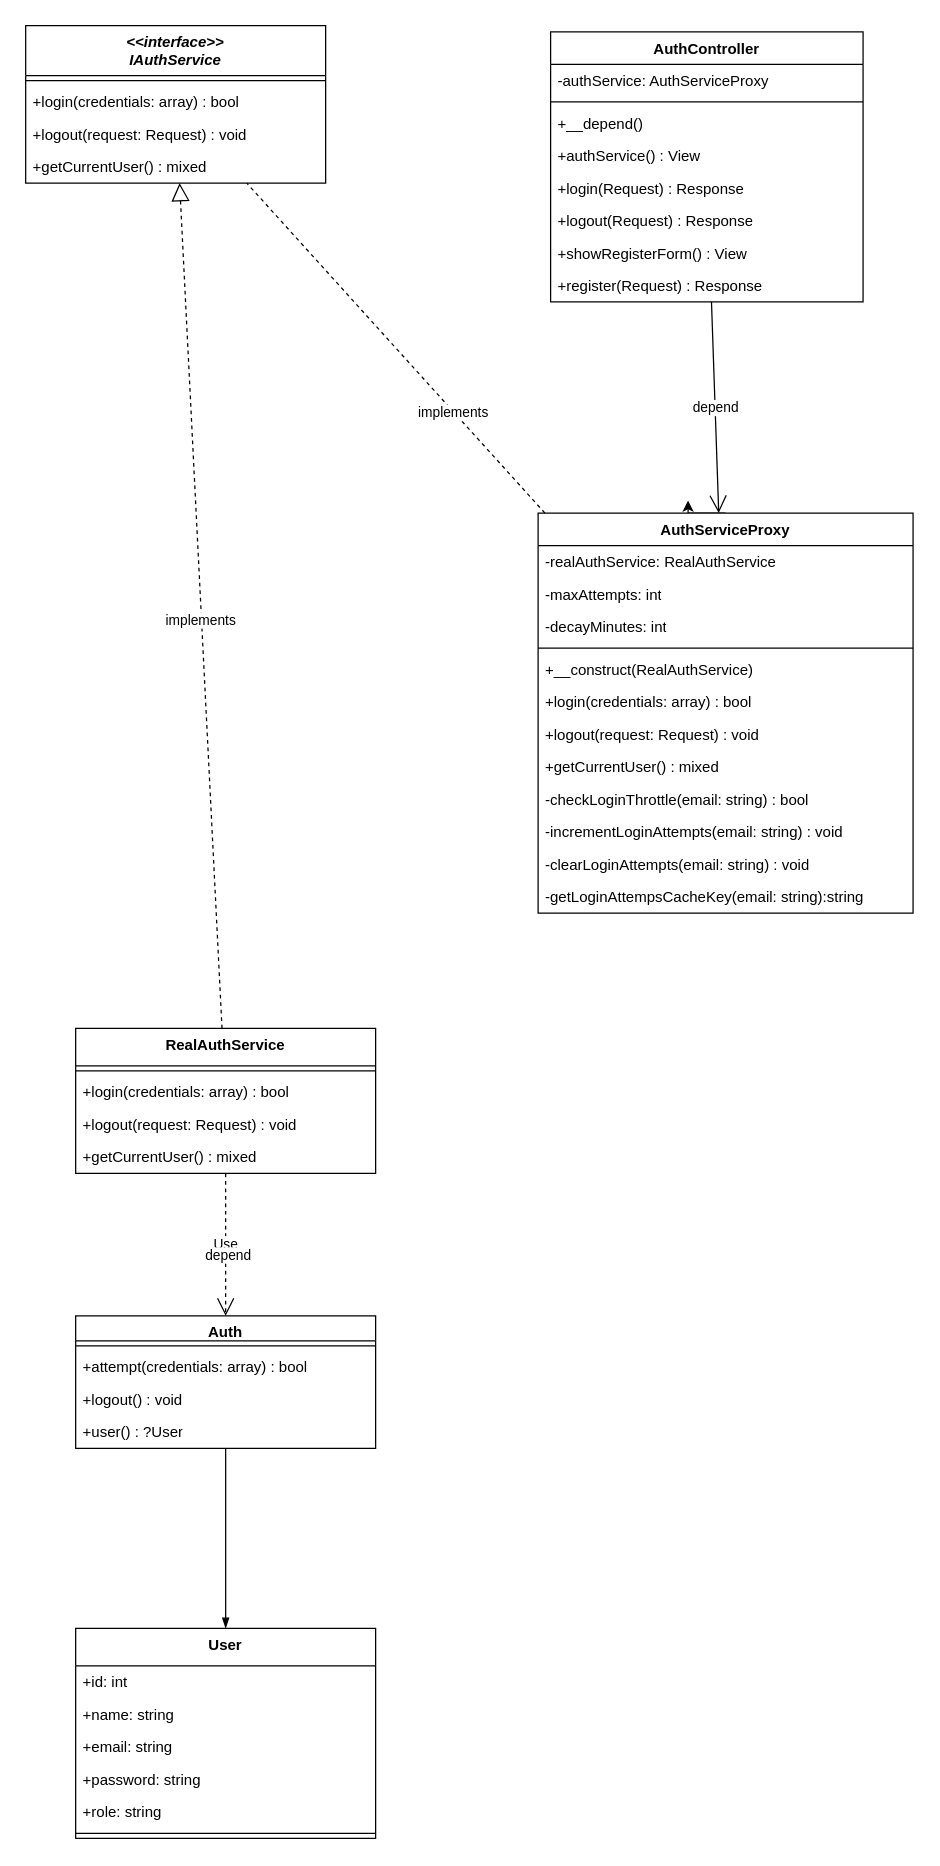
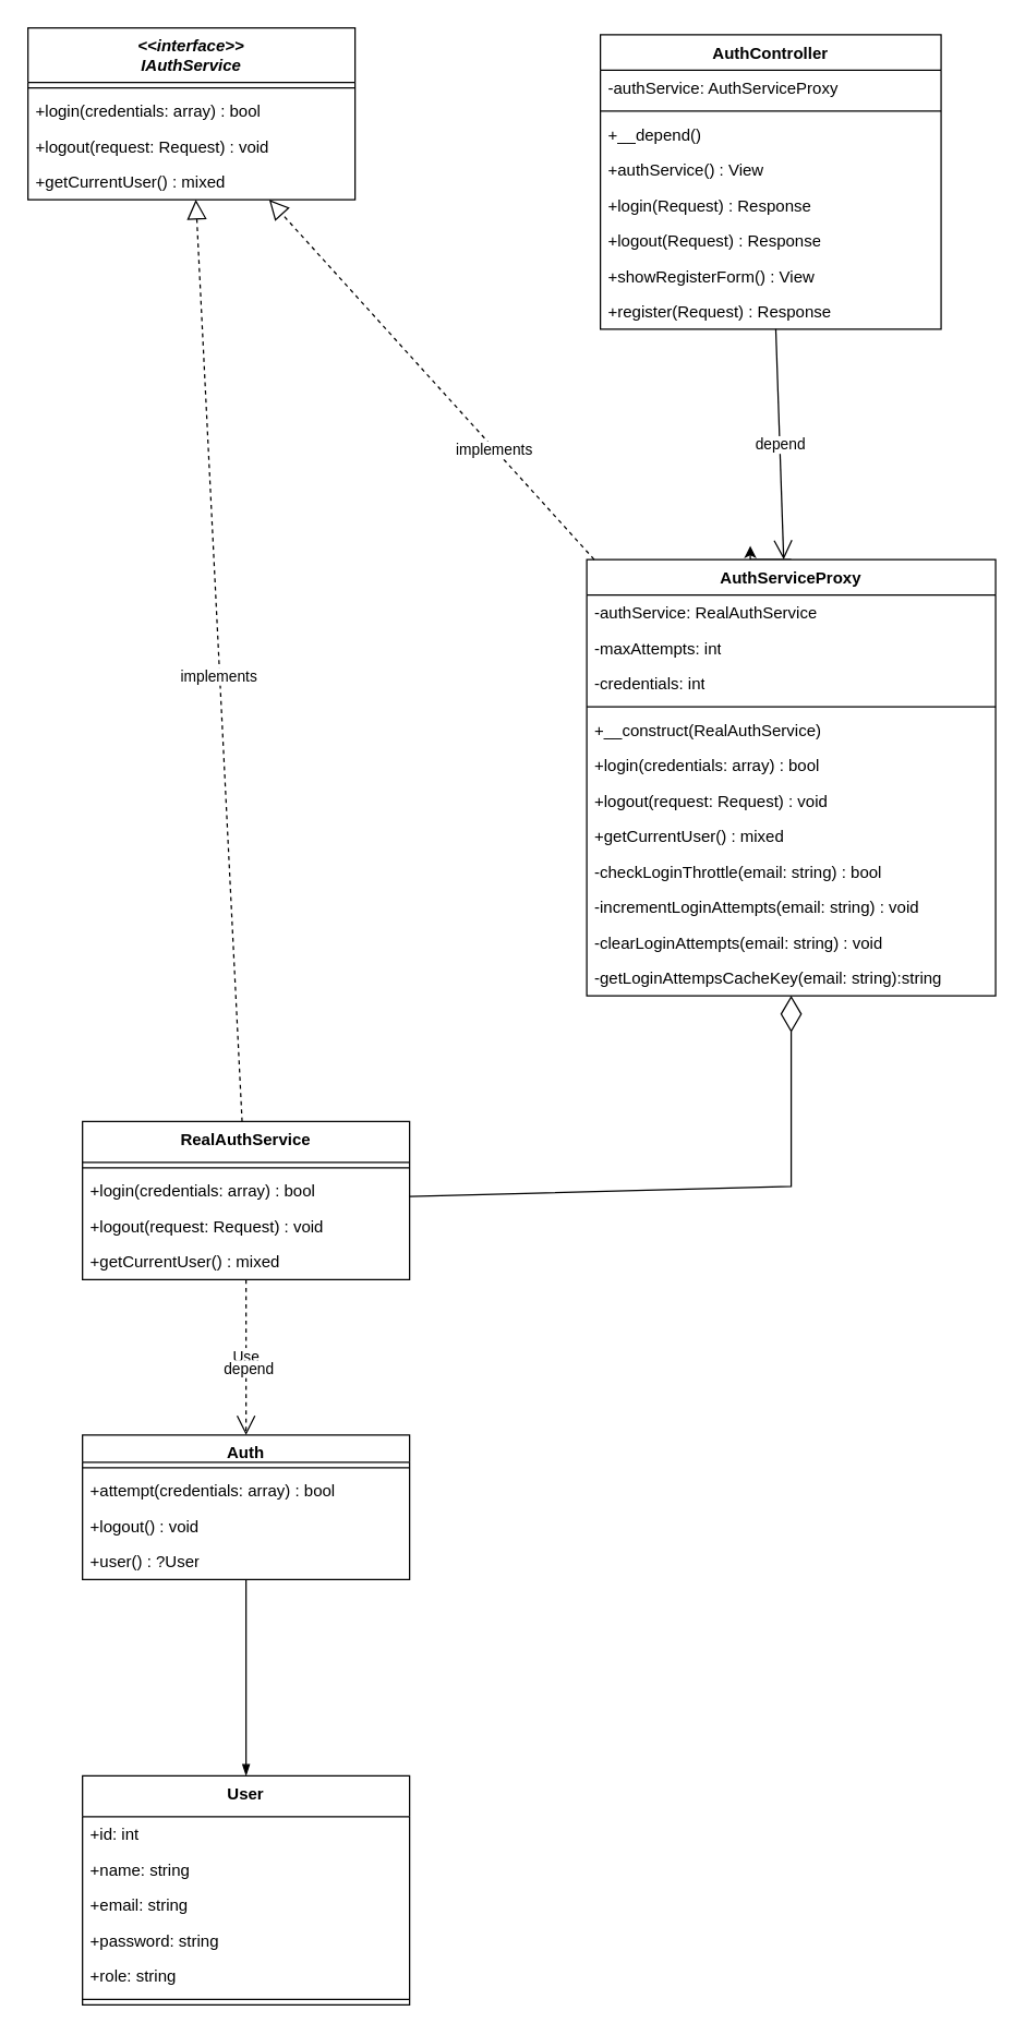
  <mxCell id="0" />
  <mxCell id="1" parent="0" />
  <mxCell id="2" value="&lt;i&gt;&amp;lt;&amp;lt;interface&amp;gt;&amp;gt;&lt;/i&gt;&lt;div&gt;&lt;i&gt;IAuthService&lt;/i&gt;&lt;br&gt;&lt;/div&gt;" style="swimlane;fontStyle=1;align=center;verticalAlign=top;childLayout=stackLayout;horizontal=1;startSize=40;horizontalStack=0;resizeParent=1;resizeParentMax=0;resizeLast=0;collapsible=1;marginBottom=0;whiteSpace=wrap;html=1;" vertex="1" parent="1"><mxGeometry x="20" y="20" width="240" height="126" as="geometry" /></mxCell>
  <mxCell id="3" value="" style="line;strokeWidth=1;fillColor=none;align=left;verticalAlign=middle;spacingTop=-1;spacingLeft=3;spacingRight=3;rotatable=0;labelPosition=right;points=[];portConstraint=eastwest;strokeColor=inherit;" vertex="1" parent="2"><mxGeometry y="40" width="240" height="8" as="geometry" /></mxCell>
  <mxCell id="4" value="+login(credentials: array) : bool" style="text;strokeColor=none;fillColor=none;align=left;verticalAlign=top;spacingLeft=4;spacingRight=4;overflow=hidden;rotatable=0;points=[[0,0.5],[1,0.5]];portConstraint=eastwest;whiteSpace=wrap;html=1;" vertex="1" parent="2"><mxGeometry y="48" width="240" height="26" as="geometry" /></mxCell>
  <mxCell id="5" value="+logout(request: Request) : void" style="text;strokeColor=none;fillColor=none;align=left;verticalAlign=top;spacingLeft=4;spacingRight=4;overflow=hidden;rotatable=0;points=[[0,0.5],[1,0.5]];portConstraint=eastwest;whiteSpace=wrap;html=1;" vertex="1" parent="2"><mxGeometry y="74" width="240" height="26" as="geometry" /></mxCell>
  <mxCell id="6" value="+getCurrentUser() : mixed" style="text;strokeColor=none;fillColor=none;align=left;verticalAlign=top;spacingLeft=4;spacingRight=4;overflow=hidden;rotatable=0;points=[[0,0.5],[1,0.5]];portConstraint=eastwest;whiteSpace=wrap;html=1;" vertex="1" parent="2"><mxGeometry y="100" width="240" height="26" as="geometry" /></mxCell>
  <mxCell id="7" value="AuthController" style="swimlane;fontStyle=1;align=center;verticalAlign=top;childLayout=stackLayout;horizontal=1;startSize=26;horizontalStack=0;resizeParent=1;resizeParentMax=0;resizeLast=0;collapsible=1;marginBottom=0;whiteSpace=wrap;html=1;" vertex="1" parent="1"><mxGeometry x="440" y="25" width="250" height="216" as="geometry" /></mxCell>
  <mxCell id="8" value="-authService: AuthServiceProxy" style="text;strokeColor=none;fillColor=none;align=left;verticalAlign=top;spacingLeft=4;spacingRight=4;overflow=hidden;rotatable=0;points=[[0,0.5],[1,0.5]];portConstraint=eastwest;whiteSpace=wrap;html=1;" vertex="1" parent="7"><mxGeometry y="26" width="250" height="26" as="geometry" /></mxCell>
  <mxCell id="9" value="" style="line;strokeWidth=1;fillColor=none;align=left;verticalAlign=middle;spacingTop=-1;spacingLeft=3;spacingRight=3;rotatable=0;labelPosition=right;points=[];portConstraint=eastwest;strokeColor=inherit;" vertex="1" parent="7"><mxGeometry y="52" width="250" height="8" as="geometry" /></mxCell>
  <mxCell id="10" value="+__depend()" style="text;strokeColor=none;fillColor=none;align=left;verticalAlign=top;spacingLeft=4;spacingRight=4;overflow=hidden;rotatable=0;points=[[0,0.5],[1,0.5]];portConstraint=eastwest;whiteSpace=wrap;html=1;" vertex="1" parent="7"><mxGeometry y="60" width="250" height="26" as="geometry" /></mxCell>
  <mxCell id="11" value="+authService() : View" style="text;strokeColor=none;fillColor=none;align=left;verticalAlign=top;spacingLeft=4;spacingRight=4;overflow=hidden;rotatable=0;points=[[0,0.5],[1,0.5]];portConstraint=eastwest;whiteSpace=wrap;html=1;" vertex="1" parent="7"><mxGeometry y="86" width="250" height="26" as="geometry" /></mxCell>
  <mxCell id="12" value="+login(Request) : Response" style="text;strokeColor=none;fillColor=none;align=left;verticalAlign=top;spacingLeft=4;spacingRight=4;overflow=hidden;rotatable=0;points=[[0,0.5],[1,0.5]];portConstraint=eastwest;whiteSpace=wrap;html=1;" vertex="1" parent="7"><mxGeometry y="112" width="250" height="26" as="geometry" /></mxCell>
  <mxCell id="13" value="+logout(Request) : Response" style="text;strokeColor=none;fillColor=none;align=left;verticalAlign=top;spacingLeft=4;spacingRight=4;overflow=hidden;rotatable=0;points=[[0,0.5],[1,0.5]];portConstraint=eastwest;whiteSpace=wrap;html=1;" vertex="1" parent="7"><mxGeometry y="138" width="250" height="26" as="geometry" /></mxCell>
  <mxCell id="14" value="+showRegisterForm() : View" style="text;strokeColor=none;fillColor=none;align=left;verticalAlign=top;spacingLeft=4;spacingRight=4;overflow=hidden;rotatable=0;points=[[0,0.5],[1,0.5]];portConstraint=eastwest;whiteSpace=wrap;html=1;" vertex="1" parent="7"><mxGeometry y="164" width="250" height="26" as="geometry" /></mxCell>
  <mxCell id="15" value="+register(Request) : Response" style="text;strokeColor=none;fillColor=none;align=left;verticalAlign=top;spacingLeft=4;spacingRight=4;overflow=hidden;rotatable=0;points=[[0,0.5],[1,0.5]];portConstraint=eastwest;whiteSpace=wrap;html=1;" vertex="1" parent="7"><mxGeometry y="190" width="250" height="26" as="geometry" /></mxCell>
  <mxCell id="16" style="edgeStyle=orthogonalEdgeStyle;rounded=0;orthogonalLoop=1;jettySize=auto;html=1;exitX=0.5;exitY=0;exitDx=0;exitDy=0;" edge="1" parent="1" source="17"><mxGeometry relative="1" as="geometry"><mxPoint x="550" y="400" as="targetPoint" /></mxGeometry></mxCell>
  <mxCell id="17" value="AuthServiceProxy" style="swimlane;fontStyle=1;align=center;verticalAlign=top;childLayout=stackLayout;horizontal=1;startSize=26;horizontalStack=0;resizeParent=1;resizeParentMax=0;resizeLast=0;collapsible=1;marginBottom=0;whiteSpace=wrap;html=1;" vertex="1" parent="1"><mxGeometry x="430" y="410" width="300" height="320" as="geometry" /></mxCell>
- <mxCell id="18" value="-realAuthService: RealAuthService" style="text;strokeColor=none;fillColor=none;align=left;verticalAlign=top;spacingLeft=4;spacingRight=4;overflow=hidden;rotatable=0;points=[[0,0.5],[1,0.5]];portConstraint=eastwest;whiteSpace=wrap;html=1;" vertex="1" parent="17"><mxGeometry y="26" width="300" height="26" as="geometry" /></mxCell>
+ <mxCell id="18" value="-authService: RealAuthService" style="text;strokeColor=none;fillColor=none;align=left;verticalAlign=top;spacingLeft=4;spacingRight=4;overflow=hidden;rotatable=0;points=[[0,0.5],[1,0.5]];portConstraint=eastwest;whiteSpace=wrap;html=1;" vertex="1" parent="17"><mxGeometry y="26" width="300" height="26" as="geometry" /></mxCell>
  <mxCell id="19" value="-maxAttempts: int" style="text;strokeColor=none;fillColor=none;align=left;verticalAlign=top;spacingLeft=4;spacingRight=4;overflow=hidden;rotatable=0;points=[[0,0.5],[1,0.5]];portConstraint=eastwest;whiteSpace=wrap;html=1;" vertex="1" parent="17"><mxGeometry y="52" width="300" height="26" as="geometry" /></mxCell>
- <mxCell id="20" value="-decayMinutes: int" style="text;strokeColor=none;fillColor=none;align=left;verticalAlign=top;spacingLeft=4;spacingRight=4;overflow=hidden;rotatable=0;points=[[0,0.5],[1,0.5]];portConstraint=eastwest;whiteSpace=wrap;html=1;" vertex="1" parent="17"><mxGeometry y="78" width="300" height="26" as="geometry" /></mxCell>
+ <mxCell id="20" value="-credentials: int" style="text;strokeColor=none;fillColor=none;align=left;verticalAlign=top;spacingLeft=4;spacingRight=4;overflow=hidden;rotatable=0;points=[[0,0.5],[1,0.5]];portConstraint=eastwest;whiteSpace=wrap;html=1;" vertex="1" parent="17"><mxGeometry y="78" width="300" height="26" as="geometry" /></mxCell>
  <mxCell id="21" value="" style="line;strokeWidth=1;fillColor=none;align=left;verticalAlign=middle;spacingTop=-1;spacingLeft=3;spacingRight=3;rotatable=0;labelPosition=right;points=[];portConstraint=eastwest;strokeColor=inherit;" vertex="1" parent="17"><mxGeometry y="104" width="300" height="8" as="geometry" /></mxCell>
  <mxCell id="22" value="+__construct(RealAuthService)" style="text;strokeColor=none;fillColor=none;align=left;verticalAlign=top;spacingLeft=4;spacingRight=4;overflow=hidden;rotatable=0;points=[[0,0.5],[1,0.5]];portConstraint=eastwest;whiteSpace=wrap;html=1;" vertex="1" parent="17"><mxGeometry y="112" width="300" height="26" as="geometry" /></mxCell>
  <mxCell id="23" value="+login(credentials: array) : bool" style="text;strokeColor=none;fillColor=none;align=left;verticalAlign=top;spacingLeft=4;spacingRight=4;overflow=hidden;rotatable=0;points=[[0,0.5],[1,0.5]];portConstraint=eastwest;whiteSpace=wrap;html=1;" vertex="1" parent="17"><mxGeometry y="138" width="300" height="26" as="geometry" /></mxCell>
  <mxCell id="24" value="+logout(request: Request) : void" style="text;strokeColor=none;fillColor=none;align=left;verticalAlign=top;spacingLeft=4;spacingRight=4;overflow=hidden;rotatable=0;points=[[0,0.5],[1,0.5]];portConstraint=eastwest;whiteSpace=wrap;html=1;" vertex="1" parent="17"><mxGeometry y="164" width="300" height="26" as="geometry" /></mxCell>
  <mxCell id="25" value="+getCurrentUser() : mixed" style="text;strokeColor=none;fillColor=none;align=left;verticalAlign=top;spacingLeft=4;spacingRight=4;overflow=hidden;rotatable=0;points=[[0,0.5],[1,0.5]];portConstraint=eastwest;whiteSpace=wrap;html=1;" vertex="1" parent="17"><mxGeometry y="190" width="300" height="26" as="geometry" /></mxCell>
  <mxCell id="26" value="-checkLoginThrottle(email: string) : bool" style="text;strokeColor=none;fillColor=none;align=left;verticalAlign=top;spacingLeft=4;spacingRight=4;overflow=hidden;rotatable=0;points=[[0,0.5],[1,0.5]];portConstraint=eastwest;whiteSpace=wrap;html=1;" vertex="1" parent="17"><mxGeometry y="216" width="300" height="26" as="geometry" /></mxCell>
  <mxCell id="27" value="-incrementLoginAttempts(email: string) : void" style="text;strokeColor=none;fillColor=none;align=left;verticalAlign=top;spacingLeft=4;spacingRight=4;overflow=hidden;rotatable=0;points=[[0,0.5],[1,0.5]];portConstraint=eastwest;whiteSpace=wrap;html=1;" vertex="1" parent="17"><mxGeometry y="242" width="300" height="26" as="geometry" /></mxCell>
  <mxCell id="28" value="-clearLoginAttempts(email: string) : void" style="text;strokeColor=none;fillColor=none;align=left;verticalAlign=top;spacingLeft=4;spacingRight=4;overflow=hidden;rotatable=0;points=[[0,0.5],[1,0.5]];portConstraint=eastwest;whiteSpace=wrap;html=1;" vertex="1" parent="17"><mxGeometry y="268" width="300" height="26" as="geometry" /></mxCell>
  <mxCell id="29" value="-getLoginAttempsCacheKey(email: string):string" style="text;strokeColor=none;fillColor=none;align=left;verticalAlign=top;spacingLeft=4;spacingRight=4;overflow=hidden;rotatable=0;points=[[0,0.5],[1,0.5]];portConstraint=eastwest;whiteSpace=wrap;html=1;" vertex="1" parent="17"><mxGeometry y="294" width="300" height="26" as="geometry" /></mxCell>
  <mxCell id="30" value="&lt;div&gt;RealAuthService&lt;/div&gt;" style="swimlane;fontStyle=1;align=center;verticalAlign=top;childLayout=stackLayout;horizontal=1;startSize=30;horizontalStack=0;resizeParent=1;resizeParentMax=0;resizeLast=0;collapsible=1;marginBottom=0;whiteSpace=wrap;html=1;" vertex="1" parent="1"><mxGeometry x="60" y="822.33" width="240" height="116" as="geometry" /></mxCell>
  <mxCell id="31" value="" style="line;strokeWidth=1;fillColor=none;align=left;verticalAlign=middle;spacingTop=-1;spacingLeft=3;spacingRight=3;rotatable=0;labelPosition=right;points=[];portConstraint=eastwest;strokeColor=inherit;" vertex="1" parent="30"><mxGeometry y="30" width="240" height="8" as="geometry" /></mxCell>
  <mxCell id="32" value="+login(credentials: array) : bool" style="text;strokeColor=none;fillColor=none;align=left;verticalAlign=top;spacingLeft=4;spacingRight=4;overflow=hidden;rotatable=0;points=[[0,0.5],[1,0.5]];portConstraint=eastwest;whiteSpace=wrap;html=1;" vertex="1" parent="30"><mxGeometry y="38" width="240" height="26" as="geometry" /></mxCell>
  <mxCell id="33" value="+logout(request: Request) : void" style="text;strokeColor=none;fillColor=none;align=left;verticalAlign=top;spacingLeft=4;spacingRight=4;overflow=hidden;rotatable=0;points=[[0,0.5],[1,0.5]];portConstraint=eastwest;whiteSpace=wrap;html=1;" vertex="1" parent="30"><mxGeometry y="64" width="240" height="26" as="geometry" /></mxCell>
  <mxCell id="34" value="+getCurrentUser() : mixed" style="text;strokeColor=none;fillColor=none;align=left;verticalAlign=top;spacingLeft=4;spacingRight=4;overflow=hidden;rotatable=0;points=[[0,0.5],[1,0.5]];portConstraint=eastwest;whiteSpace=wrap;html=1;" vertex="1" parent="30"><mxGeometry y="90" width="240" height="26" as="geometry" /></mxCell>
  <mxCell id="35" value="&lt;div&gt;Auth&lt;/div&gt;" style="swimlane;fontStyle=1;align=center;verticalAlign=top;childLayout=stackLayout;horizontal=1;startSize=20;horizontalStack=0;resizeParent=1;resizeParentMax=0;resizeLast=0;collapsible=1;marginBottom=0;whiteSpace=wrap;html=1;" vertex="1" parent="1"><mxGeometry x="60" y="1052.33" width="240" height="106" as="geometry" /></mxCell>
  <mxCell id="36" value="" style="line;strokeWidth=1;fillColor=none;align=left;verticalAlign=middle;spacingTop=-1;spacingLeft=3;spacingRight=3;rotatable=0;labelPosition=right;points=[];portConstraint=eastwest;strokeColor=inherit;" vertex="1" parent="35"><mxGeometry y="20" width="240" height="8" as="geometry" /></mxCell>
  <mxCell id="37" value="+attempt(credentials: array) : bool" style="text;strokeColor=none;fillColor=none;align=left;verticalAlign=top;spacingLeft=4;spacingRight=4;overflow=hidden;rotatable=0;points=[[0,0.5],[1,0.5]];portConstraint=eastwest;whiteSpace=wrap;html=1;" vertex="1" parent="35"><mxGeometry y="28" width="240" height="26" as="geometry" /></mxCell>
  <mxCell id="38" value="+logout() : void" style="text;strokeColor=none;fillColor=none;align=left;verticalAlign=top;spacingLeft=4;spacingRight=4;overflow=hidden;rotatable=0;points=[[0,0.5],[1,0.5]];portConstraint=eastwest;whiteSpace=wrap;html=1;" vertex="1" parent="35"><mxGeometry y="54" width="240" height="26" as="geometry" /></mxCell>
  <mxCell id="39" value="+user() : ?User" style="text;strokeColor=none;fillColor=none;align=left;verticalAlign=top;spacingLeft=4;spacingRight=4;overflow=hidden;rotatable=0;points=[[0,0.5],[1,0.5]];portConstraint=eastwest;whiteSpace=wrap;html=1;" vertex="1" parent="35"><mxGeometry y="80" width="240" height="26" as="geometry" /></mxCell>
  <mxCell id="40" value="User" style="swimlane;fontStyle=1;align=center;verticalAlign=top;childLayout=stackLayout;horizontal=1;startSize=30;horizontalStack=0;resizeParent=1;resizeParentMax=0;resizeLast=0;collapsible=1;marginBottom=0;whiteSpace=wrap;html=1;" vertex="1" parent="1"><mxGeometry x="60" y="1302.33" width="240" height="168" as="geometry" /></mxCell>
  <mxCell id="41" value="+id: int" style="text;strokeColor=none;fillColor=none;align=left;verticalAlign=top;spacingLeft=4;spacingRight=4;overflow=hidden;rotatable=0;points=[[0,0.5],[1,0.5]];portConstraint=eastwest;whiteSpace=wrap;html=1;" vertex="1" parent="40"><mxGeometry y="30" width="240" height="26" as="geometry" /></mxCell>
  <mxCell id="42" value="+name: string" style="text;strokeColor=none;fillColor=none;align=left;verticalAlign=top;spacingLeft=4;spacingRight=4;overflow=hidden;rotatable=0;points=[[0,0.5],[1,0.5]];portConstraint=eastwest;whiteSpace=wrap;html=1;" vertex="1" parent="40"><mxGeometry y="56" width="240" height="26" as="geometry" /></mxCell>
  <mxCell id="43" value="+email: string" style="text;strokeColor=none;fillColor=none;align=left;verticalAlign=top;spacingLeft=4;spacingRight=4;overflow=hidden;rotatable=0;points=[[0,0.5],[1,0.5]];portConstraint=eastwest;whiteSpace=wrap;html=1;" vertex="1" parent="40"><mxGeometry y="82" width="240" height="26" as="geometry" /></mxCell>
  <mxCell id="44" value="+password: string" style="text;strokeColor=none;fillColor=none;align=left;verticalAlign=top;spacingLeft=4;spacingRight=4;overflow=hidden;rotatable=0;points=[[0,0.5],[1,0.5]];portConstraint=eastwest;whiteSpace=wrap;html=1;" vertex="1" parent="40"><mxGeometry y="108" width="240" height="26" as="geometry" /></mxCell>
  <mxCell id="45" value="+role: string" style="text;strokeColor=none;fillColor=none;align=left;verticalAlign=top;spacingLeft=4;spacingRight=4;overflow=hidden;rotatable=0;points=[[0,0.5],[1,0.5]];portConstraint=eastwest;whiteSpace=wrap;html=1;" vertex="1" parent="40"><mxGeometry y="134" width="240" height="26" as="geometry" /></mxCell>
  <mxCell id="46" value="" style="line;strokeWidth=1;fillColor=none;align=left;verticalAlign=middle;spacingTop=-1;spacingLeft=3;spacingRight=3;rotatable=0;labelPosition=right;points=[];portConstraint=eastwest;strokeColor=inherit;" vertex="1" parent="40"><mxGeometry y="160" width="240" height="8" as="geometry" /></mxCell>
- <mxCell id="47" value="" style="endArrow=none;dashed=1;endFill=0;endSize=12;html=1;rounded=0;" edge="1" parent="1" source="17" target="2"><mxGeometry width="160" relative="1" as="geometry"><mxPoint x="120" y="470" as="sourcePoint" /><mxPoint x="280" y="470" as="targetPoint" /></mxGeometry></mxCell>
+ <mxCell id="47" value="" style="endArrow=block;dashed=1;endFill=0;endSize=12;html=1;rounded=0;" edge="1" parent="1" source="17" target="2"><mxGeometry width="160" relative="1" as="geometry"><mxPoint x="120" y="470" as="sourcePoint" /><mxPoint x="280" y="470" as="targetPoint" /></mxGeometry></mxCell>
  <mxCell id="48" value="implements" style="edgeLabel;html=1;align=center;verticalAlign=middle;resizable=0;points=[];" vertex="1" connectable="0" parent="47"><mxGeometry x="-0.389" y="1" relative="1" as="geometry"><mxPoint as="offset" /></mxGeometry></mxCell>
  <mxCell id="49" value="" style="endArrow=block;dashed=1;endFill=0;endSize=12;html=1;rounded=0;" edge="1" parent="1" source="30" target="2"><mxGeometry width="160" relative="1" as="geometry"><mxPoint x="440" y="456" as="sourcePoint" /><mxPoint x="136" y="206" as="targetPoint" /></mxGeometry></mxCell>
  <mxCell id="50" value="implements" style="edgeLabel;html=1;align=center;verticalAlign=middle;resizable=0;points=[];" vertex="1" connectable="0" parent="49"><mxGeometry x="-0.031" y="1" relative="1" as="geometry"><mxPoint y="1" as="offset" /></mxGeometry></mxCell>
  <mxCell id="51" value="&lt;div&gt;depend&lt;/div&gt;" style="endArrow=open;endSize=12;dashed=0;html=1;rounded=0;" edge="1" parent="1" source="7" target="17"><mxGeometry width="160" relative="1" as="geometry"><mxPoint x="120" y="470" as="sourcePoint" /><mxPoint x="280" y="470" as="targetPoint" /></mxGeometry></mxCell>
  <mxCell id="52" value="Use" style="endArrow=open;endSize=12;dashed=1;html=1;rounded=0;" edge="1" parent="1" source="30" target="35"><mxGeometry width="160" relative="1" as="geometry"><mxPoint x="609" y="453.33" as="sourcePoint" /><mxPoint x="615" y="622.33" as="targetPoint" /></mxGeometry></mxCell>
  <mxCell id="53" value="depend" style="edgeLabel;html=1;align=center;verticalAlign=middle;resizable=0;points=[];" vertex="1" connectable="0" parent="52"><mxGeometry x="0.117" y="1" relative="1" as="geometry"><mxPoint y="1" as="offset" /></mxGeometry></mxCell>
+ <mxCell id="54" value="" style="endArrow=diamondThin;endFill=0;endSize=24;html=1;rounded=0;" edge="1" parent="1" source="30" target="17"><mxGeometry width="160" relative="1" as="geometry"><mxPoint x="120" y="902.33" as="sourcePoint" /><mxPoint x="460" y="810.004" as="targetPoint" /><Array as="points"><mxPoint x="580" y="870" /></Array></mxGeometry></mxCell>
  <mxCell id="55" value="" style="endArrow=blockThin;html=1;edgeStyle=orthogonalEdgeStyle;rounded=0;endFill=1;" edge="1" parent="1" source="35" target="40"><mxGeometry relative="1" as="geometry"><mxPoint x="160" y="1182.33" as="sourcePoint" /><mxPoint x="320" y="1182.33" as="targetPoint" /></mxGeometry></mxCell>
